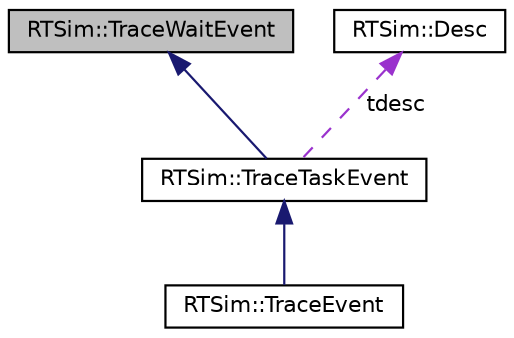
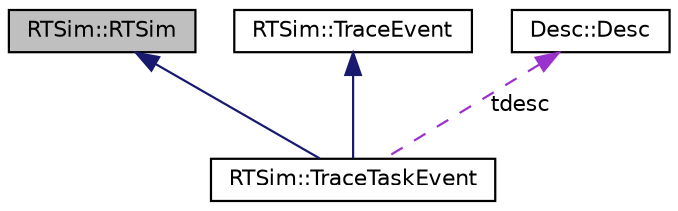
  digraph {
    node [color=black fillcolor=white fontname=Helvetica fontsize=10 shape=record style=filled]
    edge [color=midnightblue dir=back fontname=Helvetica fontsize=10 labelfontname=Helvetica labelfontsize=10 style=solid]
-   n1 [fillcolor=grey75 fontcolor=black height=0.2 label="RTSim::TraceWaitEvent" width=0.4]
+   n1 [fillcolor=grey75 fontcolor=black height=0.2 label="RTSim::RTSim" width=0.4]
    n2 [height=0.2 label="RTSim::TraceTaskEvent" width=0.4]
    n3 [height=0.2 label="RTSim::TraceEvent" width=0.4]
-   n4 [height=0.2 label="RTSim::Desc" width=0.4]
+   n4 [height=0.2 label="Desc::Desc" width=0.4]
    n1 -> n2
-   n2 -> n3
+   n3 -> n2
    n4 -> n2 [color=darkorchid3 label=" tdesc" style=dashed]
  }
